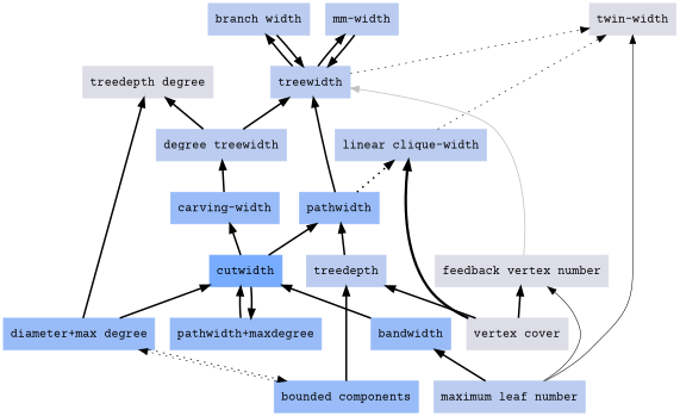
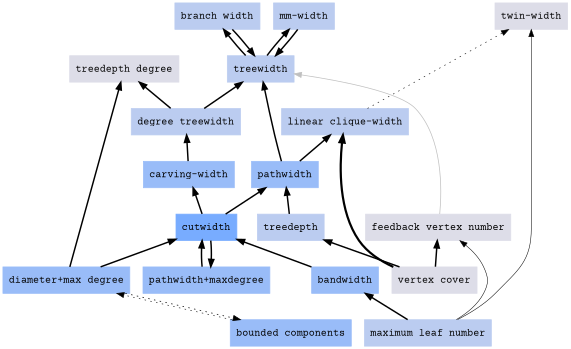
  digraph {
    fontname="Courier Prime"
    rankdir=BT
    node [color="#bbccf0" fontname="Courier Prime" shape=box style=filled]
    edge [decorate=true fontname="Courier Prime" lblstyle="above, sloped" penwidth=2.0 weight=100]
    n1 [color="#99bcf8" label="pathwidth+maxdegree"]
    n2 [color="#78acff" label=cutwidth]
    n3 [color="#99bcf8" label="carving-width"]
    n4 [color="#99bcf8" label=pathwidth]
    n5 [label="degree treewidth"]
    n6 [label=treewidth]
    n7 [label="linear clique-width"]
    n8 [color="#dddde8" label="treedepth degree"]
    n9 [label="mm-width"]
    n10 [label="branch width"]
    n11 [color="#dddde8" label="twin-width"]
    n12 [color="#99bcf8" label="bounded components"]
    n13 [label=treedepth]
    n14 [color="#99bcf8" label="diameter+max degree"]
    n15 [color="#dddde8" label="vertex cover"]
    n16 [color="#dddde8" label="feedback vertex number"]
    n17 [label="maximum leaf number"]
    n18 [color="#99bcf8" label=bandwidth]
    n1 -> n2
    n2 -> n1
    n2 -> n3
    n2 -> n4
    n3 -> n5
    n4 -> n6
-   n4 -> n7 [style=dotted]
+   n4 -> n7
    n5 -> n6
    n5 -> n8
    n6 -> n9
    n6 -> n10
-   n6 -> n11 [penwidth=0.8 style=dotted weight=1]
    n7 -> n11 [penwidth=0.8 style=dotted weight=1]
    n9 -> n6
    n10 -> n6
-   n12 -> n13
    n12 -> n14 [penwidth=0.8 style=dotted weight=1]
    n13 -> n4
    n14 -> n2
    n14 -> n8
    n14 -> n12 [penwidth=1.0 style=dotted weight=1]
    n15 -> n7 [penwidth=3.0]
    n15 -> n13
    n15 -> n16
    n16 -> n6 [color=gray weight=1 penwidth=""]
    n17 -> n11 [penwidth=0.7 weight=20]
    n17 -> n16 [penwidth=0.7 weight=20]
    n17 -> n18
    n18 -> n2
  }
